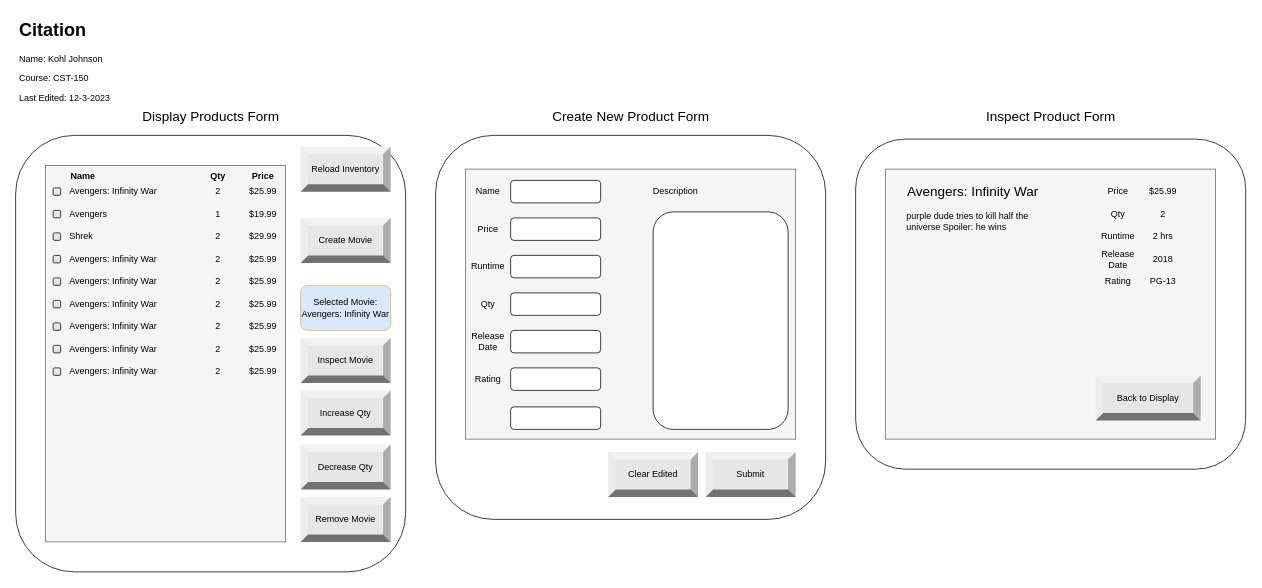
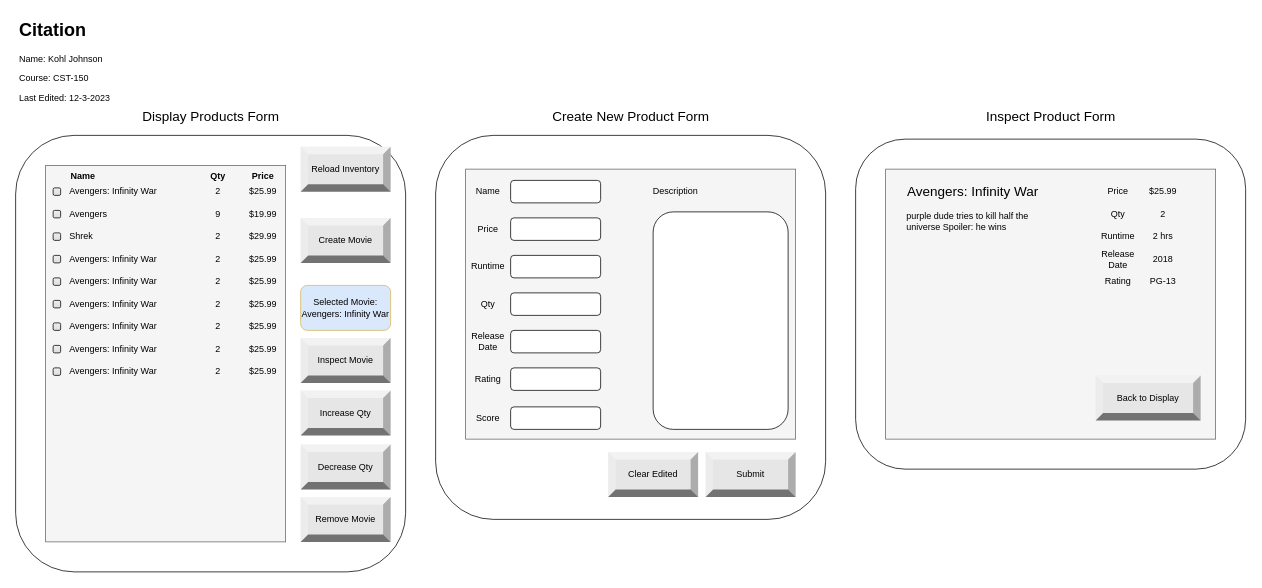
  <mxCell id="0" />
  <mxCell id="1" parent="0" />
  <mxCell id="2" value="" style="rounded=1;whiteSpace=wrap;html=1;" parent="1" vertex="1"><mxGeometry x="20" y="180" width="520" height="582" as="geometry" /></mxCell>
  <mxCell id="3" value="Reload Inventory" style="labelPosition=center;verticalLabelPosition=middle;align=center;html=1;shape=mxgraph.basic.shaded_button;dx=10;fillColor=#E6E6E6;strokeColor=none;whiteSpace=wrap;" parent="1" vertex="1"><mxGeometry x="400" y="195" width="120" height="60" as="geometry" /></mxCell>
  <mxCell id="4" value="" style="rounded=0;whiteSpace=wrap;html=1;fillColor=#f5f5f5;fontColor=#333333;strokeColor=#666666;" parent="1" vertex="1"><mxGeometry x="60" y="220" width="320" height="502" as="geometry" /></mxCell>
  <mxCell id="5" value="&lt;b&gt;Name&lt;/b&gt;" style="text;html=1;strokeColor=none;fillColor=none;align=center;verticalAlign=middle;whiteSpace=wrap;rounded=0;" parent="1" vertex="1"><mxGeometry x="80" y="220" width="60" height="30" as="geometry" /></mxCell>
  <mxCell id="6" value="&lt;b&gt;Qty&lt;/b&gt;" style="text;html=1;strokeColor=none;fillColor=none;align=center;verticalAlign=middle;whiteSpace=wrap;rounded=0;" parent="1" vertex="1"><mxGeometry x="260" y="220" width="60" height="30" as="geometry" /></mxCell>
  <mxCell id="7" value="&lt;b&gt;Price&lt;/b&gt;" style="text;html=1;strokeColor=none;fillColor=none;align=center;verticalAlign=middle;whiteSpace=wrap;rounded=0;" parent="1" vertex="1"><mxGeometry x="320" y="220" width="60" height="30" as="geometry" /></mxCell>
  <mxCell id="8" value="Avengers: Infinity War" style="text;html=1;strokeColor=none;fillColor=none;align=left;verticalAlign=middle;whiteSpace=wrap;rounded=0;" parent="1" vertex="1"><mxGeometry x="90" y="240" width="170" height="30" as="geometry" /></mxCell>
  <mxCell id="9" value="" style="html=1;shadow=0;dashed=0;shape=mxgraph.bootstrap.checkbox2;labelPosition=right;verticalLabelPosition=middle;align=left;verticalAlign=middle;gradientColor=#DEDEDE;fillColor=#EDEDED;checked=0;spacing=5;checkedFill=#0085FC;checkedStroke=#ffffff;sketch=0;" parent="1" vertex="1"><mxGeometry x="70" y="250" width="10" height="10" as="geometry" /></mxCell>
  <mxCell id="10" value="2" style="text;html=1;strokeColor=none;fillColor=none;align=center;verticalAlign=middle;whiteSpace=wrap;rounded=0;" parent="1" vertex="1"><mxGeometry x="260" y="240" width="60" height="30" as="geometry" /></mxCell>
  <mxCell id="11" value="$25.99" style="text;html=1;strokeColor=none;fillColor=none;align=center;verticalAlign=middle;whiteSpace=wrap;rounded=0;" parent="1" vertex="1"><mxGeometry x="320" y="240" width="60" height="30" as="geometry" /></mxCell>
  <mxCell id="12" value="Avengers" style="text;html=1;strokeColor=none;fillColor=none;align=left;verticalAlign=middle;whiteSpace=wrap;rounded=0;" parent="1" vertex="1"><mxGeometry x="90" y="270" width="170" height="30" as="geometry" /></mxCell>
  <mxCell id="13" value="" style="html=1;shadow=0;dashed=0;shape=mxgraph.bootstrap.checkbox2;labelPosition=right;verticalLabelPosition=middle;align=left;verticalAlign=middle;gradientColor=#DEDEDE;fillColor=#EDEDED;checked=0;spacing=5;checkedFill=#0085FC;checkedStroke=#ffffff;sketch=0;" parent="1" vertex="1"><mxGeometry x="70" y="280" width="10" height="10" as="geometry" /></mxCell>
- <mxCell id="14" value="1" style="text;html=1;strokeColor=none;fillColor=none;align=center;verticalAlign=middle;whiteSpace=wrap;rounded=0;" parent="1" vertex="1"><mxGeometry x="260" y="270" width="60" height="30" as="geometry" /></mxCell>
+ <mxCell id="14" value="9" style="text;html=1;strokeColor=none;fillColor=none;align=center;verticalAlign=middle;whiteSpace=wrap;rounded=0;" parent="1" vertex="1"><mxGeometry x="260" y="270" width="60" height="30" as="geometry" /></mxCell>
  <mxCell id="15" value="$19.99" style="text;html=1;strokeColor=none;fillColor=none;align=center;verticalAlign=middle;whiteSpace=wrap;rounded=0;" parent="1" vertex="1"><mxGeometry x="320" y="270" width="60" height="30" as="geometry" /></mxCell>
  <mxCell id="16" value="Shrek" style="text;html=1;strokeColor=none;fillColor=none;align=left;verticalAlign=middle;whiteSpace=wrap;rounded=0;" parent="1" vertex="1"><mxGeometry x="90" y="300" width="170" height="30" as="geometry" /></mxCell>
  <mxCell id="17" value="" style="html=1;shadow=0;dashed=0;shape=mxgraph.bootstrap.checkbox2;labelPosition=right;verticalLabelPosition=middle;align=left;verticalAlign=middle;gradientColor=#DEDEDE;fillColor=#EDEDED;checked=0;spacing=5;checkedFill=#0085FC;checkedStroke=#ffffff;sketch=0;" parent="1" vertex="1"><mxGeometry x="70" y="310" width="10" height="10" as="geometry" /></mxCell>
  <mxCell id="18" value="2" style="text;html=1;strokeColor=none;fillColor=none;align=center;verticalAlign=middle;whiteSpace=wrap;rounded=0;" parent="1" vertex="1"><mxGeometry x="260" y="300" width="60" height="30" as="geometry" /></mxCell>
  <mxCell id="19" value="$29.99" style="text;html=1;strokeColor=none;fillColor=none;align=center;verticalAlign=middle;whiteSpace=wrap;rounded=0;" parent="1" vertex="1"><mxGeometry x="320" y="300" width="60" height="30" as="geometry" /></mxCell>
  <mxCell id="20" value="Avengers: Infinity War" style="text;html=1;strokeColor=none;fillColor=none;align=left;verticalAlign=middle;whiteSpace=wrap;rounded=0;" parent="1" vertex="1"><mxGeometry x="90" y="330" width="170" height="30" as="geometry" /></mxCell>
  <mxCell id="21" value="" style="html=1;shadow=0;dashed=0;shape=mxgraph.bootstrap.checkbox2;labelPosition=right;verticalLabelPosition=middle;align=left;verticalAlign=middle;gradientColor=#DEDEDE;fillColor=#EDEDED;checked=0;spacing=5;checkedFill=#0085FC;checkedStroke=#ffffff;sketch=0;" parent="1" vertex="1"><mxGeometry x="70" y="340" width="10" height="10" as="geometry" /></mxCell>
  <mxCell id="22" value="2" style="text;html=1;strokeColor=none;fillColor=none;align=center;verticalAlign=middle;whiteSpace=wrap;rounded=0;" parent="1" vertex="1"><mxGeometry x="260" y="330" width="60" height="30" as="geometry" /></mxCell>
  <mxCell id="23" value="$25.99" style="text;html=1;strokeColor=none;fillColor=none;align=center;verticalAlign=middle;whiteSpace=wrap;rounded=0;" parent="1" vertex="1"><mxGeometry x="320" y="330" width="60" height="30" as="geometry" /></mxCell>
  <mxCell id="24" value="Avengers: Infinity War" style="text;html=1;strokeColor=none;fillColor=none;align=left;verticalAlign=middle;whiteSpace=wrap;rounded=0;" parent="1" vertex="1"><mxGeometry x="90" y="360" width="170" height="30" as="geometry" /></mxCell>
  <mxCell id="25" value="" style="html=1;shadow=0;dashed=0;shape=mxgraph.bootstrap.checkbox2;labelPosition=right;verticalLabelPosition=middle;align=left;verticalAlign=middle;gradientColor=#DEDEDE;fillColor=#EDEDED;checked=0;spacing=5;checkedFill=#0085FC;checkedStroke=#ffffff;sketch=0;" parent="1" vertex="1"><mxGeometry x="70" y="370" width="10" height="10" as="geometry" /></mxCell>
  <mxCell id="26" value="2" style="text;html=1;strokeColor=none;fillColor=none;align=center;verticalAlign=middle;whiteSpace=wrap;rounded=0;" parent="1" vertex="1"><mxGeometry x="260" y="360" width="60" height="30" as="geometry" /></mxCell>
  <mxCell id="27" value="$25.99" style="text;html=1;strokeColor=none;fillColor=none;align=center;verticalAlign=middle;whiteSpace=wrap;rounded=0;" parent="1" vertex="1"><mxGeometry x="320" y="360" width="60" height="30" as="geometry" /></mxCell>
  <mxCell id="28" value="Avengers: Infinity War" style="text;html=1;strokeColor=none;fillColor=none;align=left;verticalAlign=middle;whiteSpace=wrap;rounded=0;" parent="1" vertex="1"><mxGeometry x="90" y="390" width="170" height="30" as="geometry" /></mxCell>
  <mxCell id="29" value="" style="html=1;shadow=0;dashed=0;shape=mxgraph.bootstrap.checkbox2;labelPosition=right;verticalLabelPosition=middle;align=left;verticalAlign=middle;gradientColor=#DEDEDE;fillColor=#EDEDED;checked=0;spacing=5;checkedFill=#0085FC;checkedStroke=#ffffff;sketch=0;" parent="1" vertex="1"><mxGeometry x="70" y="400" width="10" height="10" as="geometry" /></mxCell>
  <mxCell id="30" value="2" style="text;html=1;strokeColor=none;fillColor=none;align=center;verticalAlign=middle;whiteSpace=wrap;rounded=0;" parent="1" vertex="1"><mxGeometry x="260" y="390" width="60" height="30" as="geometry" /></mxCell>
  <mxCell id="31" value="$25.99" style="text;html=1;strokeColor=none;fillColor=none;align=center;verticalAlign=middle;whiteSpace=wrap;rounded=0;" parent="1" vertex="1"><mxGeometry x="320" y="390" width="60" height="30" as="geometry" /></mxCell>
  <mxCell id="32" value="Avengers: Infinity War" style="text;html=1;strokeColor=none;fillColor=none;align=left;verticalAlign=middle;whiteSpace=wrap;rounded=0;" parent="1" vertex="1"><mxGeometry x="90" y="420" width="170" height="30" as="geometry" /></mxCell>
  <mxCell id="33" value="" style="html=1;shadow=0;dashed=0;shape=mxgraph.bootstrap.checkbox2;labelPosition=right;verticalLabelPosition=middle;align=left;verticalAlign=middle;gradientColor=#DEDEDE;fillColor=#EDEDED;checked=0;spacing=5;checkedFill=#0085FC;checkedStroke=#ffffff;sketch=0;" parent="1" vertex="1"><mxGeometry x="70" y="430" width="10" height="10" as="geometry" /></mxCell>
  <mxCell id="34" value="2" style="text;html=1;strokeColor=none;fillColor=none;align=center;verticalAlign=middle;whiteSpace=wrap;rounded=0;" parent="1" vertex="1"><mxGeometry x="260" y="420" width="60" height="30" as="geometry" /></mxCell>
  <mxCell id="35" value="$25.99" style="text;html=1;strokeColor=none;fillColor=none;align=center;verticalAlign=middle;whiteSpace=wrap;rounded=0;" parent="1" vertex="1"><mxGeometry x="320" y="420" width="60" height="30" as="geometry" /></mxCell>
  <mxCell id="36" value="Avengers: Infinity War" style="text;html=1;strokeColor=none;fillColor=none;align=left;verticalAlign=middle;whiteSpace=wrap;rounded=0;" parent="1" vertex="1"><mxGeometry x="90" y="450" width="170" height="30" as="geometry" /></mxCell>
  <mxCell id="37" value="" style="html=1;shadow=0;dashed=0;shape=mxgraph.bootstrap.checkbox2;labelPosition=right;verticalLabelPosition=middle;align=left;verticalAlign=middle;gradientColor=#DEDEDE;fillColor=#EDEDED;checked=0;spacing=5;checkedFill=#0085FC;checkedStroke=#ffffff;sketch=0;" parent="1" vertex="1"><mxGeometry x="70" y="460" width="10" height="10" as="geometry" /></mxCell>
  <mxCell id="38" value="2" style="text;html=1;strokeColor=none;fillColor=none;align=center;verticalAlign=middle;whiteSpace=wrap;rounded=0;" parent="1" vertex="1"><mxGeometry x="260" y="450" width="60" height="30" as="geometry" /></mxCell>
  <mxCell id="39" value="$25.99" style="text;html=1;strokeColor=none;fillColor=none;align=center;verticalAlign=middle;whiteSpace=wrap;rounded=0;" parent="1" vertex="1"><mxGeometry x="320" y="450" width="60" height="30" as="geometry" /></mxCell>
  <mxCell id="40" value="Avengers: Infinity War" style="text;html=1;strokeColor=none;fillColor=none;align=left;verticalAlign=middle;whiteSpace=wrap;rounded=0;" parent="1" vertex="1"><mxGeometry x="90" y="480" width="170" height="30" as="geometry" /></mxCell>
  <mxCell id="41" value="" style="html=1;shadow=0;dashed=0;shape=mxgraph.bootstrap.checkbox2;labelPosition=right;verticalLabelPosition=middle;align=left;verticalAlign=middle;gradientColor=#DEDEDE;fillColor=#EDEDED;checked=0;spacing=5;checkedFill=#0085FC;checkedStroke=#ffffff;sketch=0;" parent="1" vertex="1"><mxGeometry x="70" y="490" width="10" height="10" as="geometry" /></mxCell>
  <mxCell id="42" value="2" style="text;html=1;strokeColor=none;fillColor=none;align=center;verticalAlign=middle;whiteSpace=wrap;rounded=0;" parent="1" vertex="1"><mxGeometry x="260" y="480" width="60" height="30" as="geometry" /></mxCell>
  <mxCell id="43" value="$25.99" style="text;html=1;strokeColor=none;fillColor=none;align=center;verticalAlign=middle;whiteSpace=wrap;rounded=0;" parent="1" vertex="1"><mxGeometry x="320" y="480" width="60" height="30" as="geometry" /></mxCell>
  <mxCell id="44" value="Display Products Form" style="text;html=1;strokeColor=none;fillColor=none;align=center;verticalAlign=middle;whiteSpace=wrap;rounded=0;fontSize=18;" parent="1" vertex="1"><mxGeometry x="187.5" y="140" width="185" height="30" as="geometry" /></mxCell>
  <mxCell id="45" value="" style="rounded=1;whiteSpace=wrap;html=1;" parent="1" vertex="1"><mxGeometry x="580" y="180" width="520" height="512" as="geometry" /></mxCell>
  <mxCell id="46" value="" style="rounded=0;whiteSpace=wrap;html=1;fillColor=#f5f5f5;fontColor=#333333;strokeColor=#666666;" parent="1" vertex="1"><mxGeometry x="620" y="225" width="440" height="360" as="geometry" /></mxCell>
  <mxCell id="47" value="" style="rounded=1;whiteSpace=wrap;html=1;" parent="1" vertex="1"><mxGeometry x="680" y="240" width="120" height="30" as="geometry" /></mxCell>
  <mxCell id="48" value="Name" style="text;html=1;strokeColor=none;fillColor=none;align=center;verticalAlign=middle;whiteSpace=wrap;rounded=0;" parent="1" vertex="1"><mxGeometry x="620" y="240" width="60" height="30" as="geometry" /></mxCell>
  <mxCell id="49" value="" style="rounded=1;whiteSpace=wrap;html=1;" parent="1" vertex="1"><mxGeometry x="680" y="390" width="120" height="30" as="geometry" /></mxCell>
  <mxCell id="50" value="Qty" style="text;html=1;strokeColor=none;fillColor=none;align=center;verticalAlign=middle;whiteSpace=wrap;rounded=0;" parent="1" vertex="1"><mxGeometry x="620" y="390" width="60" height="30" as="geometry" /></mxCell>
  <mxCell id="51" value="" style="rounded=1;whiteSpace=wrap;html=1;" parent="1" vertex="1"><mxGeometry x="680" y="290" width="120" height="30" as="geometry" /></mxCell>
  <mxCell id="52" value="Price" style="text;html=1;strokeColor=none;fillColor=none;align=center;verticalAlign=middle;whiteSpace=wrap;rounded=0;" parent="1" vertex="1"><mxGeometry x="620" y="290" width="60" height="30" as="geometry" /></mxCell>
  <mxCell id="53" value="" style="rounded=1;whiteSpace=wrap;html=1;" parent="1" vertex="1"><mxGeometry x="680" y="440" width="120" height="30" as="geometry" /></mxCell>
  <mxCell id="54" value="Release Date" style="text;html=1;strokeColor=none;fillColor=none;align=center;verticalAlign=middle;whiteSpace=wrap;rounded=0;" parent="1" vertex="1"><mxGeometry x="620" y="440" width="60" height="30" as="geometry" /></mxCell>
  <mxCell id="55" value="" style="rounded=1;whiteSpace=wrap;html=1;" parent="1" vertex="1"><mxGeometry x="680" y="340" width="120" height="30" as="geometry" /></mxCell>
  <mxCell id="56" value="Runtime" style="text;html=1;strokeColor=none;fillColor=none;align=center;verticalAlign=middle;whiteSpace=wrap;rounded=0;" parent="1" vertex="1"><mxGeometry x="620" y="340" width="60" height="30" as="geometry" /></mxCell>
  <mxCell id="57" value="" style="rounded=1;whiteSpace=wrap;html=1;" parent="1" vertex="1"><mxGeometry x="680" y="490" width="120" height="30" as="geometry" /></mxCell>
  <mxCell id="58" value="Rating" style="text;html=1;strokeColor=none;fillColor=none;align=center;verticalAlign=middle;whiteSpace=wrap;rounded=0;" parent="1" vertex="1"><mxGeometry x="620" y="490" width="60" height="30" as="geometry" /></mxCell>
  <mxCell id="59" value="Create New Product Form" style="text;html=1;strokeColor=none;fillColor=none;align=center;verticalAlign=middle;whiteSpace=wrap;rounded=0;fontSize=18;" parent="1" vertex="1"><mxGeometry x="733.75" y="140" width="212.5" height="30" as="geometry" /></mxCell>
  <mxCell id="60" value="" style="rounded=1;whiteSpace=wrap;html=1;" parent="1" vertex="1"><mxGeometry x="1140" y="185" width="520" height="440" as="geometry" /></mxCell>
  <mxCell id="61" value="" style="rounded=0;whiteSpace=wrap;html=1;fillColor=#f5f5f5;fontColor=#333333;strokeColor=#666666;" parent="1" vertex="1"><mxGeometry x="1180" y="225" width="440" height="360" as="geometry" /></mxCell>
  <mxCell id="62" value="Inspect Product Form" style="text;html=1;strokeColor=none;fillColor=none;align=center;verticalAlign=middle;whiteSpace=wrap;rounded=0;fontSize=18;" parent="1" vertex="1"><mxGeometry x="1293.75" y="140" width="212.5" height="30" as="geometry" /></mxCell>
  <mxCell id="63" value="Avengers: Infinity War" style="text;html=1;strokeColor=none;fillColor=none;align=center;verticalAlign=middle;whiteSpace=wrap;rounded=0;fontSize=18;" parent="1" vertex="1"><mxGeometry x="1190" y="240" width="212.5" height="30" as="geometry" /></mxCell>
  <mxCell id="64" value="purple dude tries to kill half the universe Spoiler: he wins" style="text;html=1;strokeColor=none;fillColor=none;align=left;verticalAlign=middle;whiteSpace=wrap;rounded=0;" parent="1" vertex="1"><mxGeometry x="1205.63" y="280" width="181.25" height="30" as="geometry" /></mxCell>
  <mxCell id="65" value="Price" style="text;html=1;strokeColor=none;fillColor=none;align=center;verticalAlign=middle;whiteSpace=wrap;rounded=0;" parent="1" vertex="1"><mxGeometry x="1460" y="240" width="60" height="30" as="geometry" /></mxCell>
  <mxCell id="66" value="Qty" style="text;html=1;strokeColor=none;fillColor=none;align=center;verticalAlign=middle;whiteSpace=wrap;rounded=0;" parent="1" vertex="1"><mxGeometry x="1460" y="270" width="60" height="30" as="geometry" /></mxCell>
  <mxCell id="67" value="Runtime" style="text;html=1;strokeColor=none;fillColor=none;align=center;verticalAlign=middle;whiteSpace=wrap;rounded=0;" parent="1" vertex="1"><mxGeometry x="1460" y="300" width="60" height="30" as="geometry" /></mxCell>
  <mxCell id="68" value="Release Date" style="text;html=1;strokeColor=none;fillColor=none;align=center;verticalAlign=middle;whiteSpace=wrap;rounded=0;" parent="1" vertex="1"><mxGeometry x="1460" y="330" width="60" height="30" as="geometry" /></mxCell>
  <mxCell id="69" value="Rating" style="text;html=1;strokeColor=none;fillColor=none;align=center;verticalAlign=middle;whiteSpace=wrap;rounded=0;" parent="1" vertex="1"><mxGeometry x="1460" y="360" width="60" height="30" as="geometry" /></mxCell>
  <mxCell id="70" value="$25.99" style="text;html=1;strokeColor=none;fillColor=none;align=center;verticalAlign=middle;whiteSpace=wrap;rounded=0;" parent="1" vertex="1"><mxGeometry x="1520" y="240" width="60" height="30" as="geometry" /></mxCell>
  <mxCell id="71" value="2" style="text;html=1;strokeColor=none;fillColor=none;align=center;verticalAlign=middle;whiteSpace=wrap;rounded=0;" parent="1" vertex="1"><mxGeometry x="1520" y="270" width="60" height="30" as="geometry" /></mxCell>
  <mxCell id="72" value="2 hrs" style="text;html=1;strokeColor=none;fillColor=none;align=center;verticalAlign=middle;whiteSpace=wrap;rounded=0;" parent="1" vertex="1"><mxGeometry x="1520" y="300" width="60" height="30" as="geometry" /></mxCell>
  <mxCell id="73" value="2018" style="text;html=1;strokeColor=none;fillColor=none;align=center;verticalAlign=middle;whiteSpace=wrap;rounded=0;" parent="1" vertex="1"><mxGeometry x="1520" y="330" width="60" height="30" as="geometry" /></mxCell>
  <mxCell id="74" value="PG-13" style="text;html=1;strokeColor=none;fillColor=none;align=center;verticalAlign=middle;whiteSpace=wrap;rounded=0;" parent="1" vertex="1"><mxGeometry x="1520" y="360" width="60" height="30" as="geometry" /></mxCell>
  <mxCell id="75" value="Back to Display" style="labelPosition=center;verticalLabelPosition=middle;align=center;html=1;shape=mxgraph.basic.shaded_button;dx=10;fillColor=#E6E6E6;strokeColor=none;whiteSpace=wrap;" parent="1" vertex="1"><mxGeometry x="1460" y="500" width="140" height="60" as="geometry" /></mxCell>
  <mxCell id="76" value="&lt;h1&gt;Citation&lt;/h1&gt;&lt;p&gt;Name: Kohl Johnson&lt;/p&gt;&lt;p&gt;Course: CST-150&lt;/p&gt;&lt;p&gt;Last Edited: 12-3-2023&lt;/p&gt;" style="text;html=1;strokeColor=none;fillColor=none;spacing=5;spacingTop=-20;whiteSpace=wrap;overflow=hidden;rounded=0;" parent="1" vertex="1"><mxGeometry x="20" y="20" width="190" height="120" as="geometry" /></mxCell>
  <mxCell id="77" value="Create Movie" style="labelPosition=center;verticalLabelPosition=middle;align=center;html=1;shape=mxgraph.basic.shaded_button;dx=10;fillColor=#E6E6E6;strokeColor=none;whiteSpace=wrap;" vertex="1" parent="1"><mxGeometry x="400" y="290" width="120" height="60" as="geometry" /></mxCell>
  <mxCell id="78" value="Inspect Movie" style="labelPosition=center;verticalLabelPosition=middle;align=center;html=1;shape=mxgraph.basic.shaded_button;dx=10;fillColor=#E6E6E6;strokeColor=none;whiteSpace=wrap;" vertex="1" parent="1"><mxGeometry x="400" y="450" width="120" height="60" as="geometry" /></mxCell>
  <mxCell id="79" value="Increase Qty" style="labelPosition=center;verticalLabelPosition=middle;align=center;html=1;shape=mxgraph.basic.shaded_button;dx=10;fillColor=#E6E6E6;strokeColor=none;whiteSpace=wrap;" vertex="1" parent="1"><mxGeometry x="400" y="520" width="120" height="60" as="geometry" /></mxCell>
  <mxCell id="80" value="Decrease Qty" style="labelPosition=center;verticalLabelPosition=middle;align=center;html=1;shape=mxgraph.basic.shaded_button;dx=10;fillColor=#E6E6E6;strokeColor=none;whiteSpace=wrap;" vertex="1" parent="1"><mxGeometry x="400" y="592" width="120" height="60" as="geometry" /></mxCell>
  <mxCell id="81" value="Remove Movie" style="labelPosition=center;verticalLabelPosition=middle;align=center;html=1;shape=mxgraph.basic.shaded_button;dx=10;fillColor=#E6E6E6;strokeColor=none;whiteSpace=wrap;" vertex="1" parent="1"><mxGeometry x="400" y="662" width="120" height="60" as="geometry" /></mxCell>
  <mxCell id="82" value="Selected Movie:&lt;br&gt;Avengers: Infinity War" style="rounded=1;whiteSpace=wrap;html=1;fillColor=#dae8fc;strokeColor=#d6b656;" vertex="1" parent="1"><mxGeometry x="400" y="380" width="120" height="60" as="geometry" /></mxCell>
  <mxCell id="83" value="" style="rounded=1;whiteSpace=wrap;html=1;" vertex="1" parent="1"><mxGeometry x="680" y="542" width="120" height="30" as="geometry" /></mxCell>
+ <mxCell id="84" value="Score" style="text;html=1;strokeColor=none;fillColor=none;align=center;verticalAlign=middle;whiteSpace=wrap;rounded=0;" vertex="1" parent="1"><mxGeometry x="620" y="542" width="60" height="30" as="geometry" /></mxCell>
  <mxCell id="85" value="" style="rounded=1;whiteSpace=wrap;html=1;" vertex="1" parent="1"><mxGeometry x="870" y="282" width="180" height="290" as="geometry" /></mxCell>
  <mxCell id="86" value="Description" style="text;html=1;strokeColor=none;fillColor=none;align=center;verticalAlign=middle;whiteSpace=wrap;rounded=0;" vertex="1" parent="1"><mxGeometry x="870" y="240" width="60" height="30" as="geometry" /></mxCell>
  <mxCell id="87" value="Submit" style="labelPosition=center;verticalLabelPosition=middle;align=center;html=1;shape=mxgraph.basic.shaded_button;dx=10;fillColor=#E6E6E6;strokeColor=none;whiteSpace=wrap;" vertex="1" parent="1"><mxGeometry x="940" y="602" width="120" height="60" as="geometry" /></mxCell>
  <mxCell id="88" value="Clear Edited" style="labelPosition=center;verticalLabelPosition=middle;align=center;html=1;shape=mxgraph.basic.shaded_button;dx=10;fillColor=#E6E6E6;strokeColor=none;whiteSpace=wrap;" vertex="1" parent="1"><mxGeometry x="810" y="602" width="120" height="60" as="geometry" /></mxCell>
